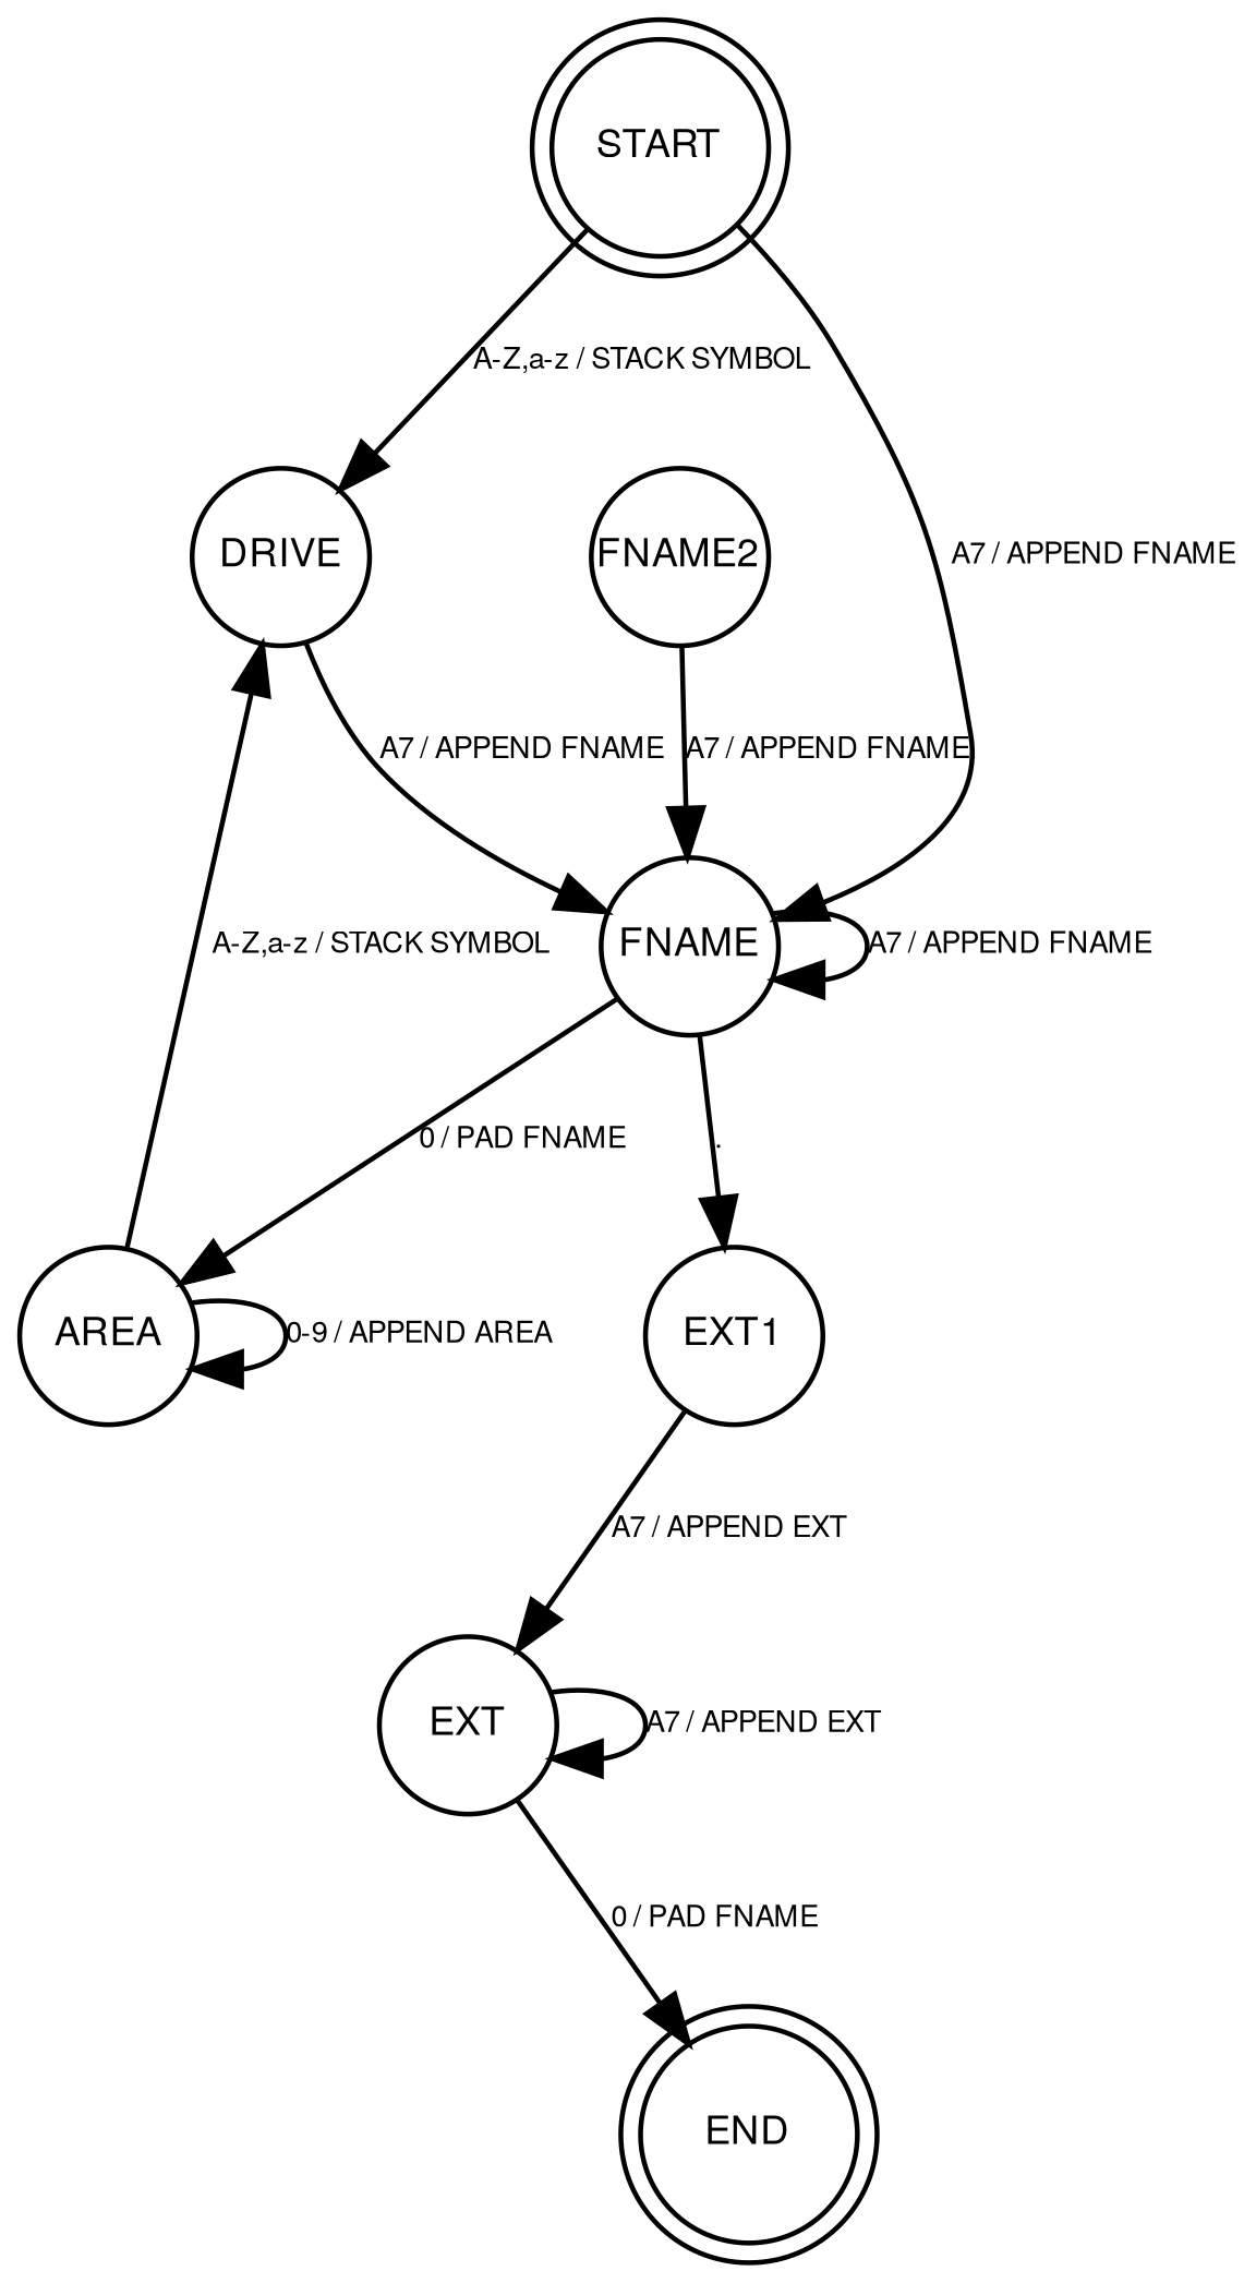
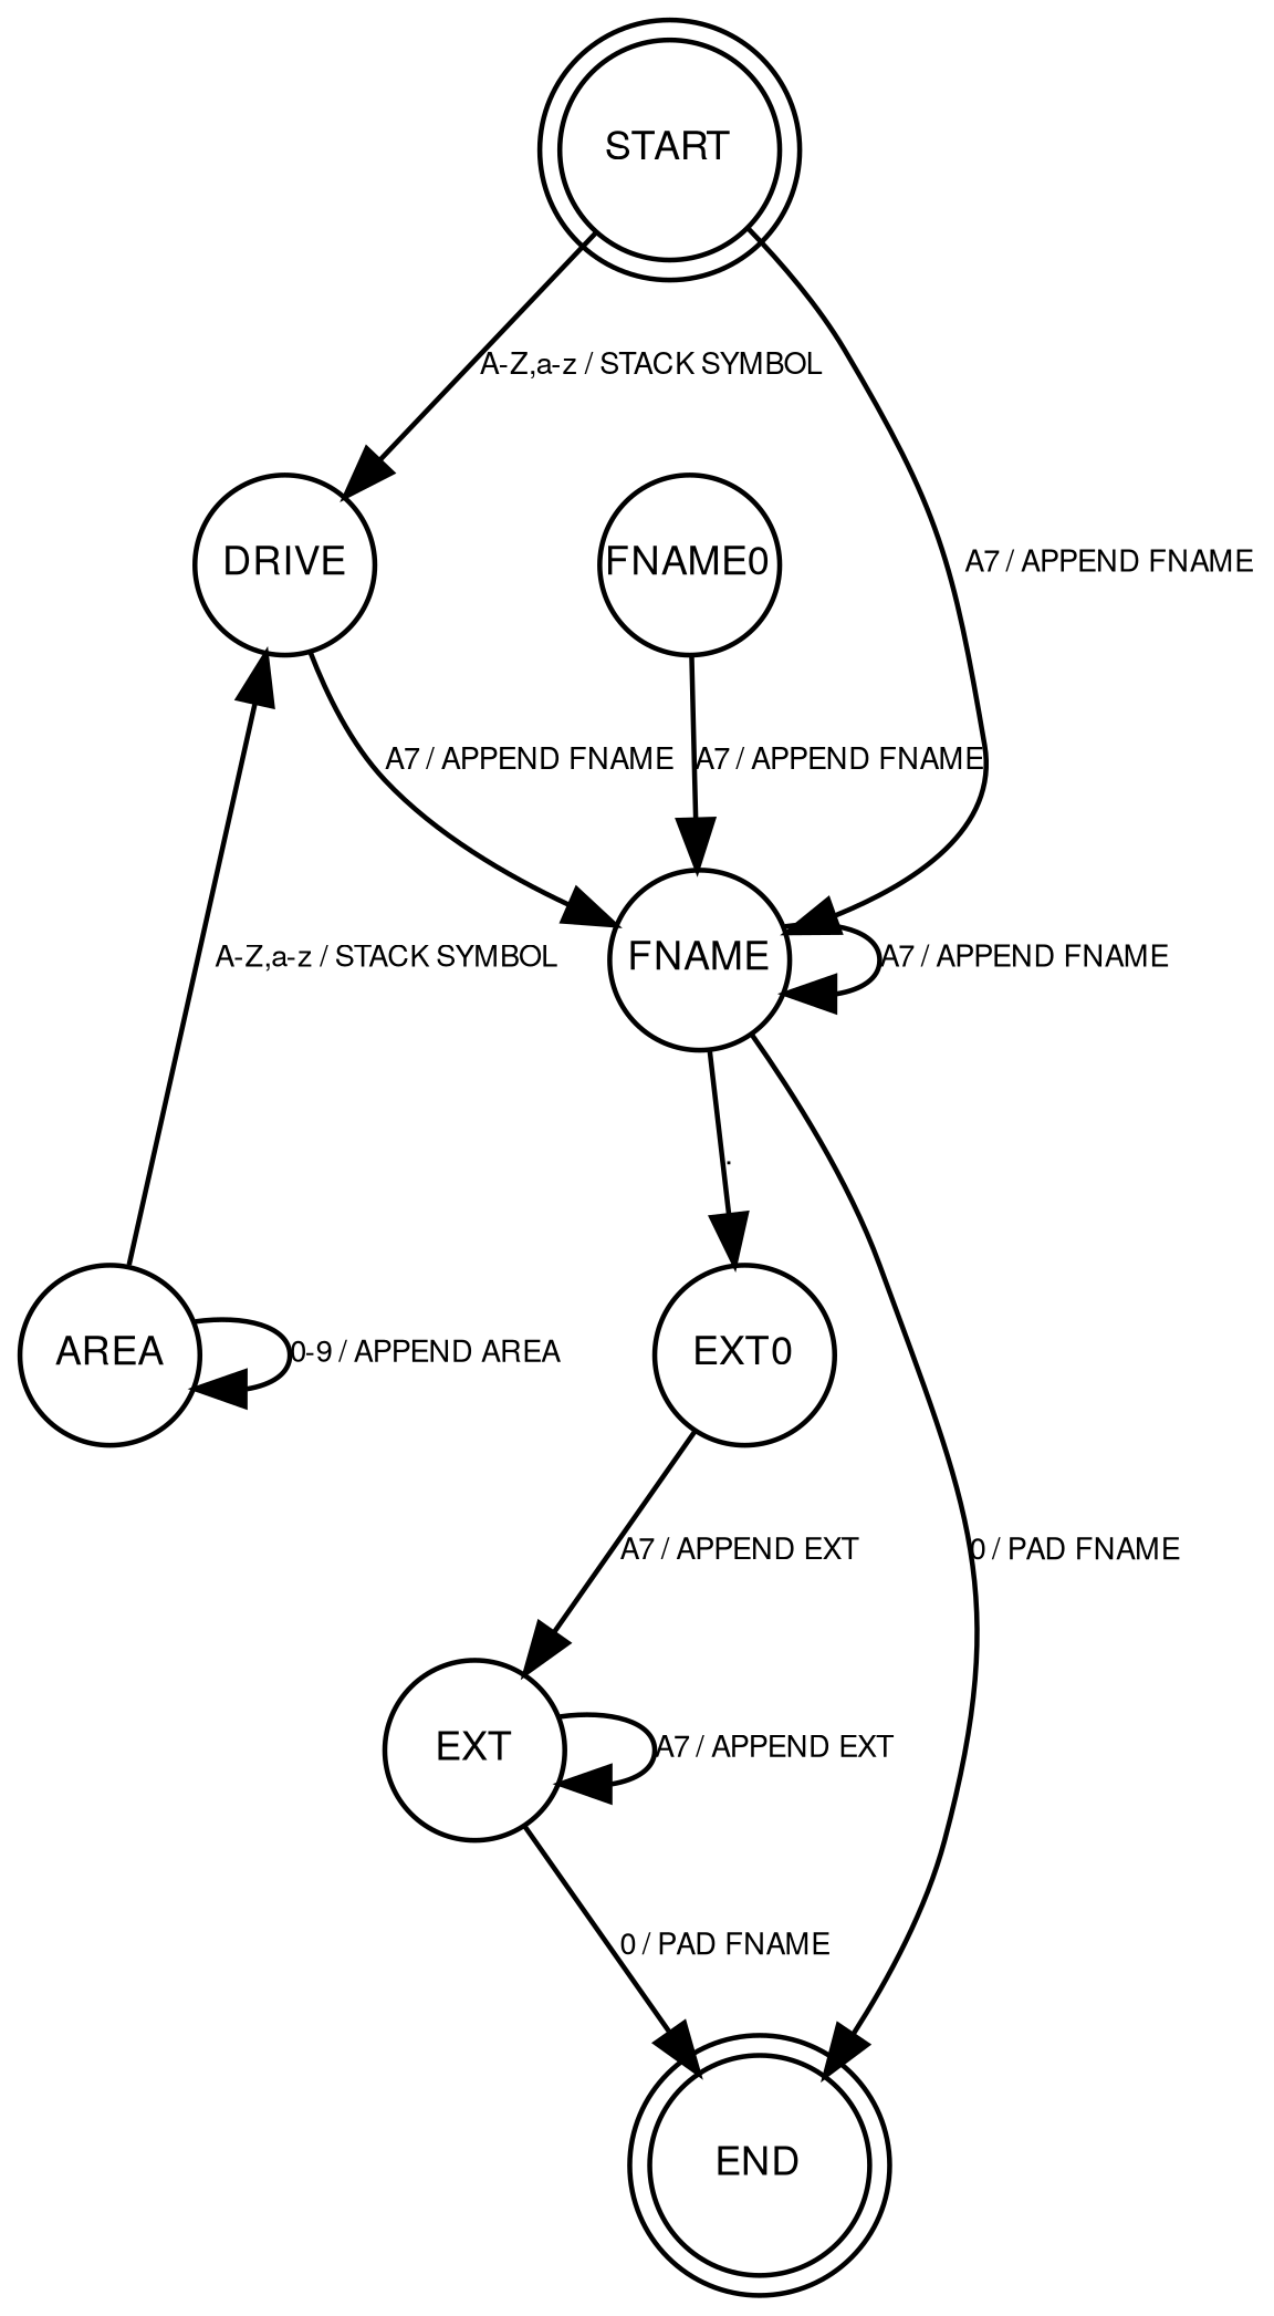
  digraph {
    fontname="Helvetica,Arial,sans-serif"
    rankdir=TB
    node [fixedsize=true fontname="Helvetica,Arial,sans-serif" fontsize=8 shape=circle]
    edge [fontname="Helvetica,Arial,sans-serif" fontsize=6]
    START [shape=doublecircle width=0.5]
    DRIVE [width=0.5]
    FNAME [width=0.5]
    AREA [width=0.5]
    END [shape=doublecircle width=0.5]
-   EXT0 [width=0.5 label=EXT1]
-   FNAME0 [width=0.5 label=FNAME2]
+   EXT0 [width=0.5]
+   FNAME0 [width=0.5]
    EXT [width=0.5]
    START -> DRIVE [label="A-Z,a-z / STACK SYMBOL"]
    START -> FNAME [label="A7 / APPEND FNAME"]
    DRIVE -> FNAME [label="A7 / APPEND FNAME"]
    FNAME -> FNAME [label="A7 / APPEND FNAME"]
-   FNAME -> AREA [label="0 / PAD FNAME"]
+   FNAME -> END [label="0 / PAD FNAME"]
    FNAME -> EXT0 [label="."]
    AREA -> DRIVE [label="A-Z,a-z / STACK SYMBOL"]
    AREA -> AREA [label="0-9 / APPEND AREA"]
    EXT0 -> EXT [label="A7 / APPEND EXT"]
    FNAME0 -> FNAME [label="A7 / APPEND FNAME"]
    EXT -> END [label="0 / PAD FNAME"]
    EXT -> EXT [label="A7 / APPEND EXT"]
  }
